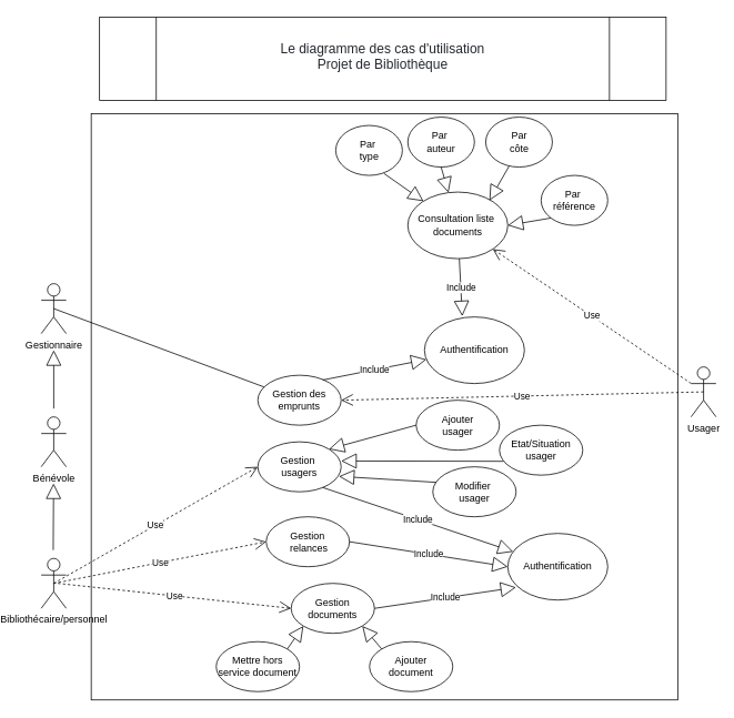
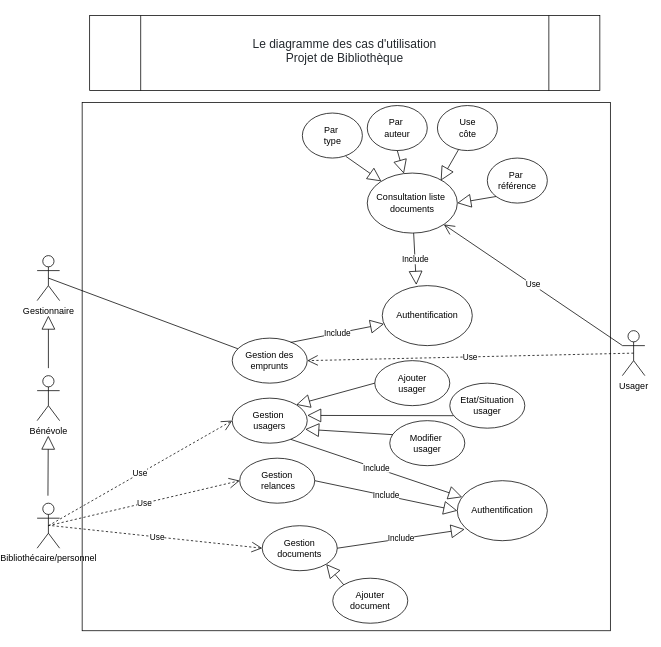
  <mxCell id="0" />
  <mxCell id="1" parent="0" />
  <mxCell id="2" value="" style="whiteSpace=wrap;html=1;aspect=fixed;" parent="1" vertex="1"><mxGeometry x="80" y="136" width="704" height="704" as="geometry" /></mxCell>
  <mxCell id="3" value="Gestionnaire" style="shape=umlActor;verticalLabelPosition=bottom;verticalAlign=top;html=1;outlineConnect=0;" parent="1" vertex="1"><mxGeometry x="20" y="340" width="30" height="60" as="geometry" /></mxCell>
  <mxCell id="4" value="Usager" style="shape=umlActor;verticalLabelPosition=bottom;verticalAlign=top;html=1;outlineConnect=0;" parent="1" vertex="1"><mxGeometry x="800" y="440" width="30" height="60" as="geometry" /></mxCell>
  <mxCell id="5" value="Bénévole" style="shape=umlActor;verticalLabelPosition=bottom;verticalAlign=top;html=1;outlineConnect=0;" parent="1" vertex="1"><mxGeometry x="20" y="500" width="30" height="60" as="geometry" /></mxCell>
  <mxCell id="6" value="Bibliothécaire/personnel" style="shape=umlActor;verticalLabelPosition=bottom;verticalAlign=top;html=1;outlineConnect=0;" parent="1" vertex="1"><mxGeometry x="20" y="670" width="30" height="60" as="geometry" /></mxCell>
  <mxCell id="7" value="&lt;font color=&quot;#24292e&quot;&gt;&lt;br&gt;&lt;span style=&quot;font-size: 16px&quot;&gt;&lt;br&gt;&lt;/span&gt;&lt;/font&gt;&lt;span style=&quot;background-color: rgb(255 , 255 , 255) ; color: rgb(36 , 41 , 46) ; font-size: 16px ; text-align: left&quot;&gt;Le diagramme des cas d'utilisation&lt;br&gt;Projet de Bibliothèque&lt;br&gt;&lt;br&gt;&lt;br&gt;&lt;/span&gt;" style="shape=process;whiteSpace=wrap;html=1;backgroundOutline=1;" parent="1" vertex="1"><mxGeometry x="90" y="20" width="680" height="100" as="geometry" /></mxCell>
  <mxCell id="8" value="Authentification" style="ellipse;whiteSpace=wrap;html=1;" parent="1" vertex="1"><mxGeometry x="480" y="380" width="120" height="80" as="geometry" /></mxCell>
  <mxCell id="9" value="Consultation liste&amp;nbsp;&lt;br&gt;documents" style="ellipse;whiteSpace=wrap;html=1;" parent="1" vertex="1"><mxGeometry x="460" y="230" width="120" height="80" as="geometry" /></mxCell>
  <mxCell id="10" value="Gestion&amp;nbsp;&lt;br&gt;usagers" style="ellipse;whiteSpace=wrap;html=1;" parent="1" vertex="1"><mxGeometry x="280" y="530" width="100" height="60" as="geometry" /></mxCell>
  <mxCell id="11" value="Gestion des&lt;br&gt;emprunts" style="ellipse;whiteSpace=wrap;html=1;" parent="1" vertex="1"><mxGeometry x="280" y="450" width="100" height="60" as="geometry" /></mxCell>
  <mxCell id="12" value="Par&amp;nbsp;&lt;br&gt;type" style="ellipse;whiteSpace=wrap;html=1;" parent="1" vertex="1"><mxGeometry x="373.5" y="150" width="80" height="60" as="geometry" /></mxCell>
  <mxCell id="13" value="Par&amp;nbsp;&lt;br&gt;auteur" style="ellipse;whiteSpace=wrap;html=1;" parent="1" vertex="1"><mxGeometry x="460" y="140" width="80" height="60" as="geometry" /></mxCell>
- <mxCell id="14" value="Par &lt;br&gt;côte" style="ellipse;whiteSpace=wrap;html=1;" parent="1" vertex="1"><mxGeometry x="553.5" y="140" width="80" height="60" as="geometry" /></mxCell>
+ <mxCell id="14" value="Use &lt;br&gt;côte" style="ellipse;whiteSpace=wrap;html=1;" parent="1" vertex="1"><mxGeometry x="553.5" y="140" width="80" height="60" as="geometry" /></mxCell>
  <mxCell id="15" value="Par&amp;nbsp;&lt;br&gt;référence" style="ellipse;whiteSpace=wrap;html=1;" parent="1" vertex="1"><mxGeometry x="620" y="210" width="80" height="60" as="geometry" /></mxCell>
  <mxCell id="16" value="" style="endArrow=none;html=1;entryX=0.5;entryY=0.5;entryDx=0;entryDy=0;entryPerimeter=0;" parent="1" source="11" target="3" edge="1"><mxGeometry width="50" height="50" relative="1" as="geometry"><mxPoint x="360" y="380" as="sourcePoint" /><mxPoint x="410" y="330" as="targetPoint" /></mxGeometry></mxCell>
- <mxCell id="17" value="Use" style="endArrow=open;endSize=12;dashed=1;html=1;" parent="1" source="4" target="9" edge="1"><mxGeometry width="160" relative="1" as="geometry"><mxPoint x="310" y="350" as="sourcePoint" /><mxPoint x="470" y="350" as="targetPoint" /></mxGeometry></mxCell>
+ <mxCell id="17" value="Use" style="endArrow=open;endSize=12;dashed=0;html=1;" parent="1" source="4" target="9" edge="1"><mxGeometry width="160" relative="1" as="geometry"><mxPoint x="310" y="350" as="sourcePoint" /><mxPoint x="470" y="350" as="targetPoint" /></mxGeometry></mxCell>
  <mxCell id="18" value="Use" style="endArrow=open;endSize=12;dashed=1;html=1;entryX=1;entryY=0.5;entryDx=0;entryDy=0;exitX=0.5;exitY=0.5;exitDx=0;exitDy=0;exitPerimeter=0;" parent="1" source="4" target="11" edge="1"><mxGeometry width="160" relative="1" as="geometry"><mxPoint x="790" y="464.364" as="sourcePoint" /><mxPoint x="571.099" y="309.143" as="targetPoint" /></mxGeometry></mxCell>
  <mxCell id="19" value="Include" style="endArrow=block;endSize=16;endFill=0;html=1;entryX=0.378;entryY=-0.012;entryDx=0;entryDy=0;entryPerimeter=0;" parent="1" source="9" target="8" edge="1"><mxGeometry width="160" relative="1" as="geometry"><mxPoint x="310" y="350" as="sourcePoint" /><mxPoint x="470" y="350" as="targetPoint" /></mxGeometry></mxCell>
  <mxCell id="20" value="Include" style="endArrow=block;endSize=16;endFill=0;html=1;exitX=0.778;exitY=0.096;exitDx=0;exitDy=0;exitPerimeter=0;" parent="1" source="11" target="8" edge="1"><mxGeometry width="160" relative="1" as="geometry"><mxPoint x="537.246" y="319.707" as="sourcePoint" /><mxPoint x="555.36" y="417.04" as="targetPoint" /></mxGeometry></mxCell>
  <mxCell id="21" value="" style="endArrow=block;endSize=16;endFill=0;html=1;exitX=0.723;exitY=0.961;exitDx=0;exitDy=0;exitPerimeter=0;" parent="1" source="12" target="9" edge="1"><mxGeometry width="160" relative="1" as="geometry"><mxPoint x="429.996" y="327.997" as="sourcePoint" /><mxPoint x="448.11" y="425.33" as="targetPoint" /></mxGeometry></mxCell>
  <mxCell id="22" value="" style="endArrow=block;endSize=16;endFill=0;html=1;exitX=0;exitY=1;exitDx=0;exitDy=0;entryX=1;entryY=0.5;entryDx=0;entryDy=0;" parent="1" source="15" target="9" edge="1"><mxGeometry width="160" relative="1" as="geometry"><mxPoint x="492.58" y="200" as="sourcePoint" /><mxPoint x="540.001" y="233.285" as="targetPoint" /></mxGeometry></mxCell>
  <mxCell id="23" value="" style="endArrow=block;endSize=16;endFill=0;html=1;exitX=0.35;exitY=0.983;exitDx=0;exitDy=0;exitPerimeter=0;" parent="1" source="14" edge="1"><mxGeometry width="160" relative="1" as="geometry"><mxPoint x="591.716" y="210.003" as="sourcePoint" /><mxPoint x="558" y="240" as="targetPoint" /></mxGeometry></mxCell>
  <mxCell id="24" value="" style="endArrow=block;endSize=16;endFill=0;html=1;exitX=0.5;exitY=1;exitDx=0;exitDy=0;" parent="1" source="13" target="9" edge="1"><mxGeometry width="160" relative="1" as="geometry"><mxPoint x="441.34" y="217.66" as="sourcePoint" /><mxPoint x="488.761" y="250.945" as="targetPoint" /></mxGeometry></mxCell>
- <mxCell id="25" value="Gestion&lt;br&gt;&amp;nbsp;relances" style="ellipse;whiteSpace=wrap;html=1;" parent="1" vertex="1"><mxGeometry x="290" y="620" width="100" height="60" as="geometry" /></mxCell>
+ <mxCell id="25" value="Gestion&lt;br&gt;&amp;nbsp;relances" style="ellipse;whiteSpace=wrap;html=1;" parent="1" vertex="1"><mxGeometry x="290" y="610" width="100" height="60" as="geometry" /></mxCell>
  <mxCell id="26" value="Gestion documents" style="ellipse;whiteSpace=wrap;html=1;" parent="1" vertex="1"><mxGeometry x="320" y="700" width="100" height="60" as="geometry" /></mxCell>
  <mxCell id="27" value="Ajouter&lt;br&gt;usager" style="ellipse;whiteSpace=wrap;html=1;" parent="1" vertex="1"><mxGeometry x="470" y="480" width="100" height="60" as="geometry" /></mxCell>
  <mxCell id="28" value="Modifier&amp;nbsp;&lt;br&gt;usager" style="ellipse;whiteSpace=wrap;html=1;" parent="1" vertex="1"><mxGeometry x="490" y="560" width="100" height="60" as="geometry" /></mxCell>
  <mxCell id="29" value="Authentification" style="ellipse;whiteSpace=wrap;html=1;" parent="1" vertex="1"><mxGeometry x="580" y="640" width="120" height="80" as="geometry" /></mxCell>
  <mxCell id="30" value="" style="endArrow=block;endSize=16;endFill=0;html=1;" parent="1" edge="1"><mxGeometry width="160" relative="1" as="geometry"><mxPoint x="35" y="490" as="sourcePoint" /><mxPoint x="35" y="420" as="targetPoint" /></mxGeometry></mxCell>
  <mxCell id="31" value="" style="endArrow=block;endSize=16;endFill=0;html=1;" parent="1" edge="1"><mxGeometry width="160" relative="1" as="geometry"><mxPoint x="34.41" y="660" as="sourcePoint" /><mxPoint x="34.82" y="580" as="targetPoint" /></mxGeometry></mxCell>
  <mxCell id="32" value="Etat/Situation&lt;br&gt;usager" style="ellipse;whiteSpace=wrap;html=1;" parent="1" vertex="1"><mxGeometry x="570" y="510" width="100" height="60" as="geometry" /></mxCell>
  <mxCell id="33" value="Ajouter&lt;br&gt;document" style="ellipse;whiteSpace=wrap;html=1;" parent="1" vertex="1"><mxGeometry x="414" y="770" width="100" height="60" as="geometry" /></mxCell>
- <mxCell id="34" value="Mettre hors service document" style="ellipse;whiteSpace=wrap;html=1;" parent="1" vertex="1"><mxGeometry x="230" y="770" width="100" height="60" as="geometry" /></mxCell>
  <mxCell id="35" value="" style="endArrow=block;endSize=16;endFill=0;html=1;exitX=0;exitY=0.5;exitDx=0;exitDy=0;entryX=1;entryY=0;entryDx=0;entryDy=0;" parent="1" source="27" target="10" edge="1"><mxGeometry width="160" relative="1" as="geometry"><mxPoint x="440" y="528.98" as="sourcePoint" /><mxPoint x="410" y="570" as="targetPoint" /></mxGeometry></mxCell>
  <mxCell id="36" value="" style="endArrow=block;endSize=16;endFill=0;html=1;exitX=0.042;exitY=0.311;exitDx=0;exitDy=0;exitPerimeter=0;entryX=0.973;entryY=0.691;entryDx=0;entryDy=0;entryPerimeter=0;" parent="1" source="28" target="10" edge="1"><mxGeometry width="160" relative="1" as="geometry"><mxPoint x="450" y="538.98" as="sourcePoint" /><mxPoint x="385.322" y="557.329" as="targetPoint" /></mxGeometry></mxCell>
  <mxCell id="37" value="" style="endArrow=block;endSize=16;endFill=0;html=1;exitX=0.049;exitY=0.723;exitDx=0;exitDy=0;exitPerimeter=0;" parent="1" source="32" edge="1"><mxGeometry width="160" relative="1" as="geometry"><mxPoint x="463.5" y="520" as="sourcePoint" /><mxPoint x="380" y="553" as="targetPoint" /></mxGeometry></mxCell>
  <mxCell id="38" value="Use" style="endArrow=open;endSize=12;dashed=1;html=1;exitX=0.5;exitY=0.5;exitDx=0;exitDy=0;exitPerimeter=0;entryX=0;entryY=0.5;entryDx=0;entryDy=0;" parent="1" source="6" target="10" edge="1"><mxGeometry width="160" relative="1" as="geometry"><mxPoint x="190" y="600" as="sourcePoint" /><mxPoint x="350" y="600" as="targetPoint" /></mxGeometry></mxCell>
  <mxCell id="39" value="Use" style="endArrow=open;endSize=12;dashed=1;html=1;exitX=0.5;exitY=0.5;exitDx=0;exitDy=0;exitPerimeter=0;entryX=0;entryY=0.5;entryDx=0;entryDy=0;" parent="1" source="6" target="25" edge="1"><mxGeometry width="160" relative="1" as="geometry"><mxPoint x="45" y="710" as="sourcePoint" /><mxPoint x="290" y="570" as="targetPoint" /></mxGeometry></mxCell>
  <mxCell id="40" value="Use" style="endArrow=open;endSize=12;dashed=1;html=1;entryX=0;entryY=0.5;entryDx=0;entryDy=0;" parent="1" target="26" edge="1"><mxGeometry width="160" relative="1" as="geometry"><mxPoint x="40" y="700" as="sourcePoint" /><mxPoint x="363.5" y="660" as="targetPoint" /></mxGeometry></mxCell>
- <mxCell id="41" value="" style="endArrow=block;endSize=16;endFill=0;html=1;entryX=0;entryY=1;entryDx=0;entryDy=0;exitX=1;exitY=0;exitDx=0;exitDy=0;" parent="1" source="34" target="26" edge="1"><mxGeometry width="160" relative="1" as="geometry"><mxPoint x="504.2" y="598.66" as="sourcePoint" /><mxPoint x="375.496" y="591.129" as="targetPoint" /></mxGeometry></mxCell>
  <mxCell id="42" value="" style="endArrow=block;endSize=16;endFill=0;html=1;exitX=0;exitY=0;exitDx=0;exitDy=0;entryX=1;entryY=1;entryDx=0;entryDy=0;" parent="1" source="33" target="26" edge="1"><mxGeometry width="160" relative="1" as="geometry"><mxPoint x="504.2" y="598.66" as="sourcePoint" /><mxPoint x="375.496" y="591.129" as="targetPoint" /></mxGeometry></mxCell>
  <mxCell id="43" value="Include" style="endArrow=block;endSize=16;endFill=0;html=1;exitX=0.777;exitY=0.913;exitDx=0;exitDy=0;exitPerimeter=0;" parent="1" source="10" target="29" edge="1"><mxGeometry width="160" relative="1" as="geometry"><mxPoint x="531.738" y="319.983" as="sourcePoint" /><mxPoint x="535.36" y="389.04" as="targetPoint" /></mxGeometry></mxCell>
  <mxCell id="44" value="Include" style="endArrow=block;endSize=16;endFill=0;html=1;exitX=1;exitY=0.5;exitDx=0;exitDy=0;entryX=0;entryY=0.5;entryDx=0;entryDy=0;" parent="1" source="25" target="29" edge="1"><mxGeometry width="160" relative="1" as="geometry"><mxPoint x="359.8" y="601.02" as="sourcePoint" /><mxPoint x="595.435" y="673.364" as="targetPoint" /></mxGeometry></mxCell>
  <mxCell id="45" value="Include" style="endArrow=block;endSize=16;endFill=0;html=1;exitX=1;exitY=0.5;exitDx=0;exitDy=0;entryX=0.082;entryY=0.81;entryDx=0;entryDy=0;entryPerimeter=0;" parent="1" source="26" target="29" edge="1"><mxGeometry width="160" relative="1" as="geometry"><mxPoint x="400" y="660" as="sourcePoint" /><mxPoint x="590" y="690" as="targetPoint" /></mxGeometry></mxCell>
